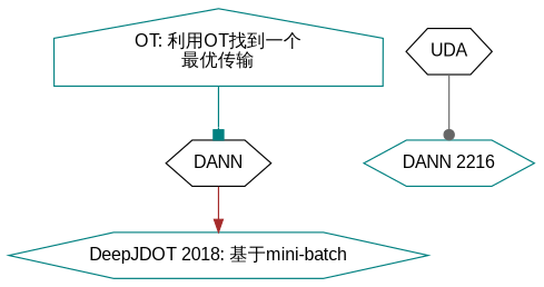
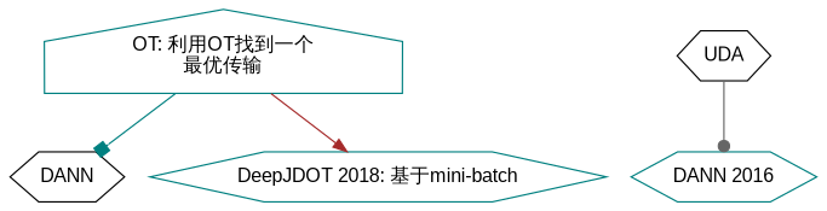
  digraph {
    fontname="Liberation Sans"
    node [color=teal fontname="Liberation Sans" shape=hexagon]
    edge [fontname="Liberation Sans"]
    n1 [label="OT: 利用OT找到一个\n最优传输" shape=house]
    n2 [color=black label=DANN]
    UDA [color=black]
-   n4 [label="DANN 2216"]
+   n4 [label="DANN 2016"]
    n5 [label="DeepJDOT 2018: 基于mini-batch"]
    n1 -> n2 [arrowhead=box color=teal]
-   n2 -> n5 [arrowhead=normal color=brown]
+   n1 -> n5 [arrowhead=normal color=brown]
    UDA -> n4 [arrowhead=dot color=gray40]
  }
